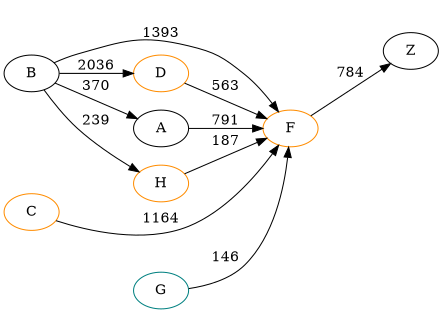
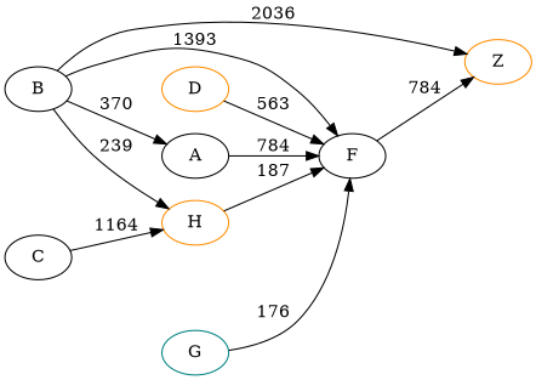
  digraph {
    rankdir=LR
    node [color=darkorange]
    B [color=black]
    D
-   F
+   F [color=black]
    A [color=black]
    H
-   C
-   Z [color=black]
+   C [color=black]
+   Z
    G [color=teal]
-   B -> D [label=2036]
+   B -> Z [label=2036]
    B -> F [label=1393]
    B -> A [label=370]
    B -> H [label=239]
    D -> F [label=563]
    F -> Z [label=784]
-   A -> F [label=791]
+   A -> F [label=784]
    H -> F [label=187]
-   C -> F [label=1164]
-   G -> F [label=146]
+   C -> H [label=1164]
+   G -> F [label=176]
  }
